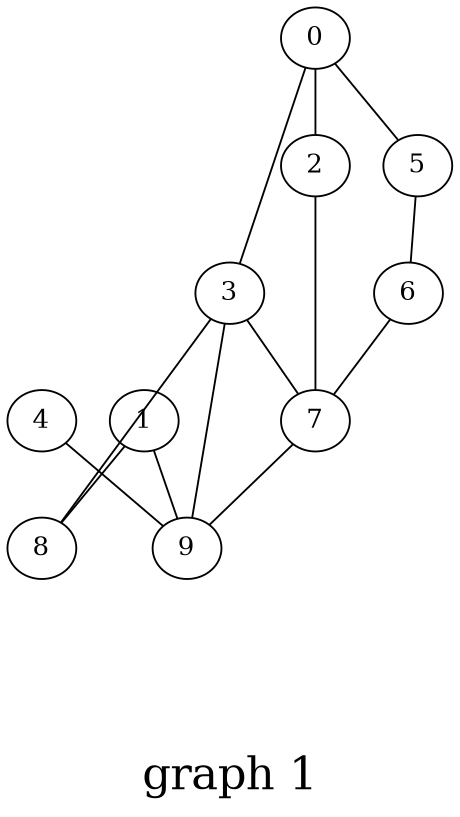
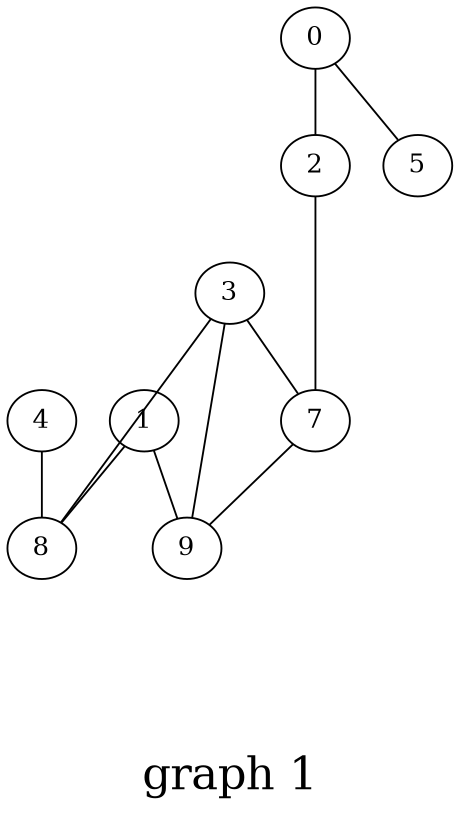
  graph {
    fontsize=24
    label="\ngraph 1\n"
    splines=false
    node [shape=ellipse]
    0 [height=0.3 width=0.3]
    2 [height=0.3 width=0.3]
    3 [height=0.3 width=0.3]
    5 [height=0.3 width=0.3]
    7 [height=0.3 width=0.3]
    8 [height=0.3 width=0.3]
    9 [height=0.3 width=0.3]
-   6 [height=0.3 width=0.3]
    1 [height=0.3 width=0.3]
    4 [height=0.3 width=0.3]
    0 -- 2
-   0 -- 3
    0 -- 5
    2 -- 7
    3 -- 7
    3 -- 8
    3 -- 9
-   5 -- 6
    7 -- 9
-   6 -- 7
    1 -- 8
    1 -- 9
-   4 -- 9
+   4 -- 8
  }
